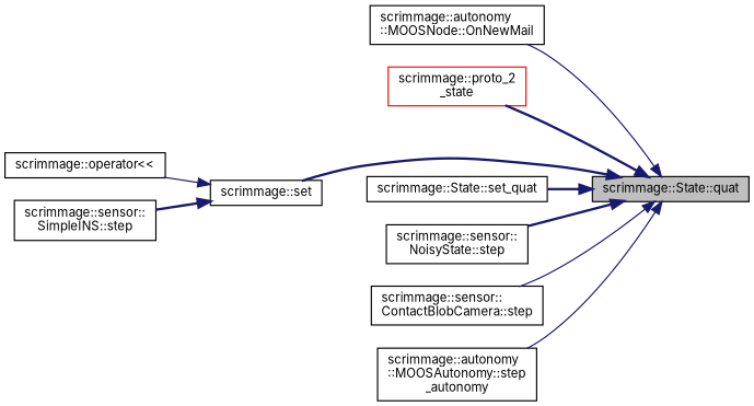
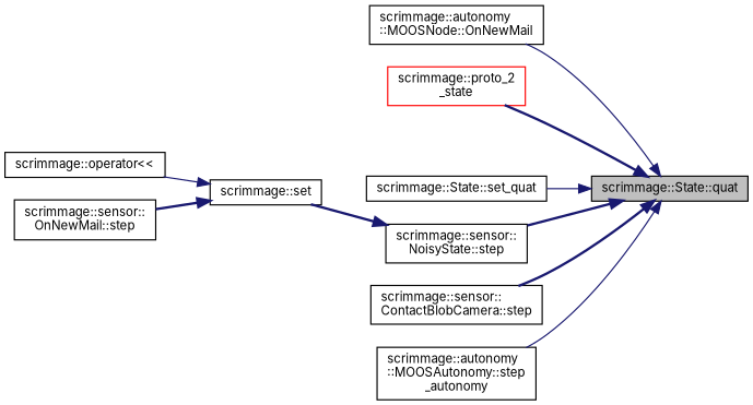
  digraph {
    fontname=Inter
    rankdir=RL
    node [color=black fillcolor=white fontname=Inter fontsize=10 shape=record style=filled]
    edge [color=midnightblue dir=back fontname=Inter fontsize=10 labelfontname=Helvetica labelfontsize=10 style=solid]
    n1 [fillcolor=grey75 fontcolor=black height=0.2 label="scrimmage::State::quat" width=0.4]
    n2 [height=0.2 label="scrimmage::autonomy\l::MOOSNode::OnNewMail" width=0.4]
    n3 [color=red height=0.2 label="scrimmage::proto_2\l_state" width=0.4]
    n4 [height=0.2 label="scrimmage::set" width=0.4]
    n5 [height=0.2 label="scrimmage::State::set_quat" width=0.4]
    n6 [height=0.2 label="scrimmage::sensor::\lNoisyState::step" width=0.4]
    n7 [height=0.2 label="scrimmage::sensor::\lContactBlobCamera::step" width=0.4]
    n8 [height=0.2 label="scrimmage::autonomy\l::MOOSAutonomy::step\l_autonomy" width=0.4]
    n9 [height=0.2 label="scrimmage::operator\<\<" width=0.4]
-   n10 [height=0.2 label="scrimmage::sensor::\lSimpleINS::step" width=0.4]
+   n10 [height=0.2 label="scrimmage::sensor::\lOnNewMail::step" width=0.4]
    n1 -> n2
    n1 -> n3 [style=bold]
-   n1 -> n4 [style=bold]
-   n1 -> n5 [style=bold]
+   n6 -> n4 [style=bold]
+   n1 -> n5
    n1 -> n6 [style=bold]
-   n1 -> n7
+   n1 -> n7 [style=bold]
    n1 -> n8
    n4 -> n9
    n4 -> n10 [style=bold]
  }
